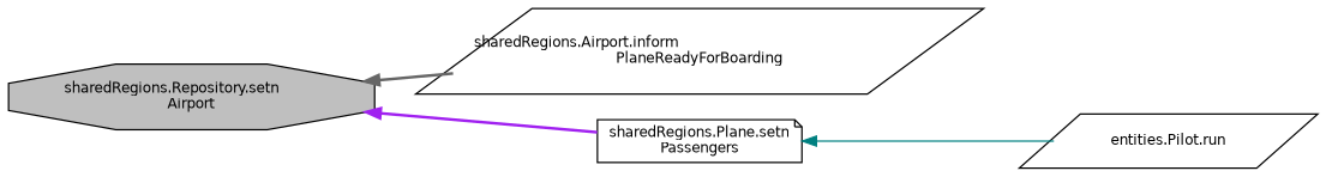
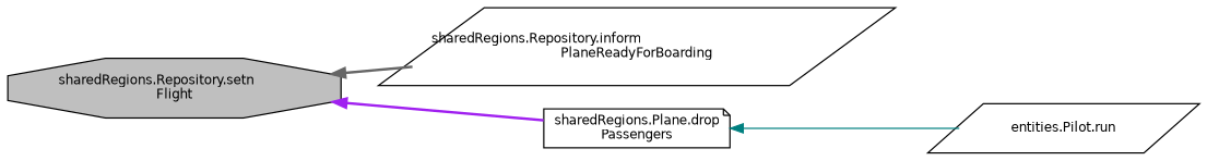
  digraph {
    rankdir=LR
    node [color=black fillcolor=white fontname=Helvetica fontsize=10 shape=parallelogram style=filled]
    edge [dir=back fontname=Helvetica fontsize=10 labelfontname=Helvetica labelfontsize=10 style=bold]
-   n1 [fillcolor=grey75 fontcolor=black height=0.2 label="sharedRegions.Repository.setn\lAirport" shape=octagon width=0.4]
-   n2 [height=0.2 label="sharedRegions.Airport.inform\lPlaneReadyForBoarding" width=0.4]
-   n3 [height=0.2 label="sharedRegions.Plane.setn\lPassengers" shape=note width=0.4]
+   n1 [fillcolor=grey75 fontcolor=black height=0.2 label="sharedRegions.Repository.setn\lFlight" shape=octagon width=0.4]
+   n2 [height=0.2 label="sharedRegions.Repository.inform\lPlaneReadyForBoarding" width=0.4]
+   n3 [height=0.2 label="sharedRegions.Plane.drop\lPassengers" shape=note width=0.4]
    n4 [height=0.2 label="entities.Pilot.run" width=0.4]
    n1 -> n2 [color=gray40]
    n1 -> n3 [color=purple]
    n3 -> n4 [color=teal style=solid]
  }
